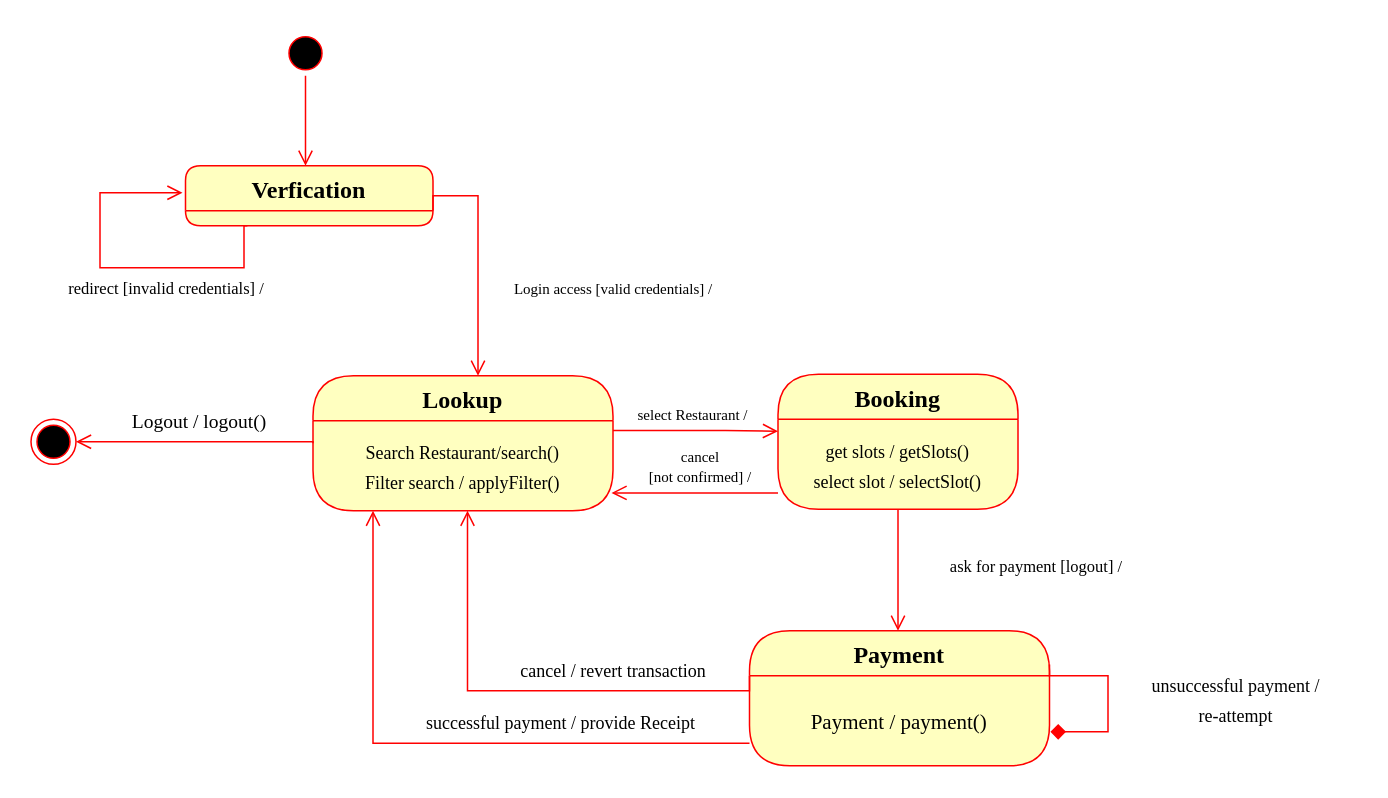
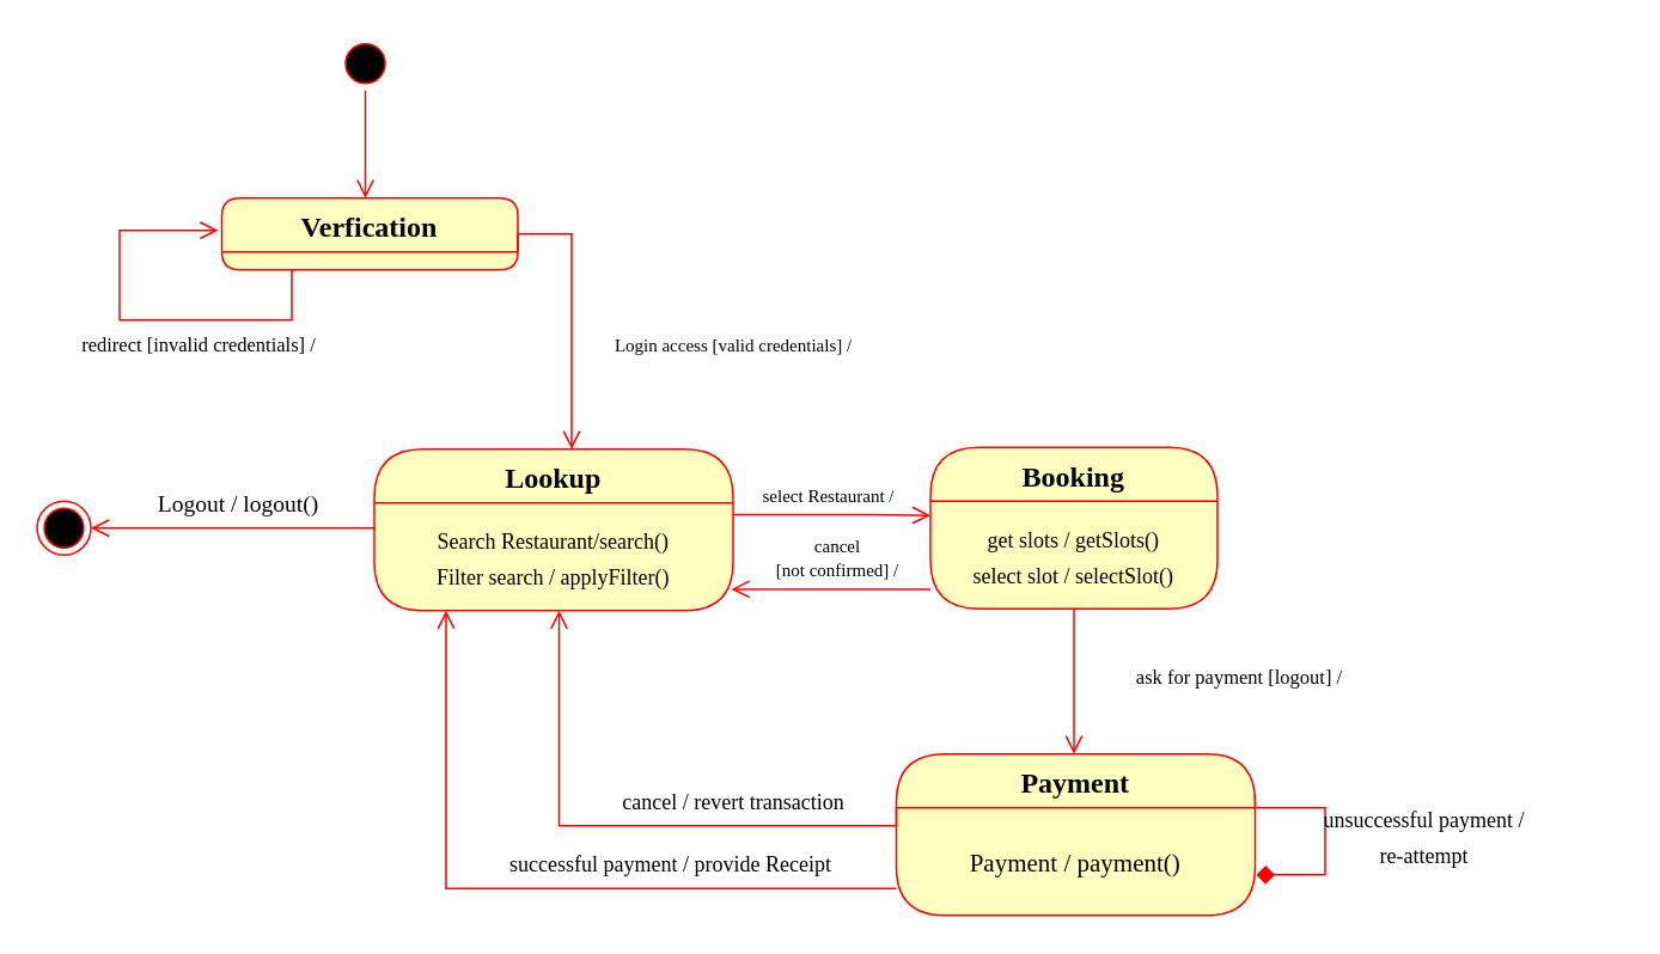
  <mxCell id="0" />
  <mxCell id="1" parent="0" />
  <mxCell id="2" value="&lt;font style=&quot;font-size: 10px&quot;&gt;[not confirmed] /&lt;/font&gt;" style="text;html=1;align=center;verticalAlign=middle;resizable=0;points=[];autosize=1;strokeColor=none;fillColor=none;fontSize=16;fontFamily=Verdana;" parent="1" vertex="1"><mxGeometry x="416" y="300" width="100" height="30" as="geometry" /></mxCell>
  <mxCell id="3" value="" style="ellipse;html=1;shape=startState;fillColor=#000000;strokeColor=#ff0000;fontSize=16;fontFamily=Verdana;" parent="1" vertex="1"><mxGeometry x="188" y="20" width="30" height="30" as="geometry" /></mxCell>
  <mxCell id="4" value="" style="edgeStyle=orthogonalEdgeStyle;html=1;verticalAlign=bottom;endArrow=open;endSize=8;strokeColor=#ff0000;rounded=0;fontSize=16;fontFamily=Verdana;" parent="1" source="3" edge="1"><mxGeometry relative="1" as="geometry"><mxPoint x="203" y="110" as="targetPoint" /></mxGeometry></mxCell>
  <mxCell id="5" value="Verfication" style="swimlane;fontStyle=1;align=center;verticalAlign=middle;childLayout=stackLayout;horizontal=1;startSize=30;horizontalStack=0;resizeParent=0;resizeLast=1;container=0;fontColor=#000000;collapsible=0;rounded=1;arcSize=30;strokeColor=#ff0000;fillColor=#ffffc0;swimlaneFillColor=#ffffc0;dropTarget=0;fontSize=16;fontFamily=Verdana;" parent="1" vertex="1"><mxGeometry x="123" y="110" width="165" height="40" as="geometry" /></mxCell>
  <mxCell id="6" value="" style="edgeStyle=orthogonalEdgeStyle;html=1;verticalAlign=bottom;endArrow=open;endSize=8;strokeColor=#ff0000;rounded=0;fontSize=16;fontFamily=Verdana;entryX=0;entryY=0.5;entryDx=0;entryDy=0;exitX=0.25;exitY=1;exitDx=0;exitDy=0;" parent="1" source="5" edge="1"><mxGeometry relative="1" as="geometry"><mxPoint x="121" y="128" as="targetPoint" /><mxPoint x="162" y="148" as="sourcePoint" /><Array as="points"><mxPoint x="162" y="150" /><mxPoint x="162" y="178" /><mxPoint x="66" y="178" /><mxPoint x="66" y="128" /></Array></mxGeometry></mxCell>
  <mxCell id="7" value="&lt;font style=&quot;font-size: 11px&quot;&gt;redirect [invalid credentials] /&lt;/font&gt;" style="text;html=1;align=center;verticalAlign=middle;resizable=0;points=[];autosize=1;strokeColor=none;fillColor=none;fontSize=16;fontFamily=Verdana;" parent="1" vertex="1"><mxGeometry x="20" y="175" width="180" height="30" as="geometry" /></mxCell>
  <mxCell id="8" value="" style="edgeStyle=orthogonalEdgeStyle;html=1;verticalAlign=bottom;endArrow=open;endSize=8;strokeColor=#ff0000;rounded=0;fontSize=16;fontFamily=Verdana;exitX=1;exitY=0.75;exitDx=0;exitDy=0;" parent="1" source="5" edge="1"><mxGeometry relative="1" as="geometry"><mxPoint x="318" y="250" as="targetPoint" /><mxPoint x="346.22" y="242" as="sourcePoint" /><Array as="points"><mxPoint x="288" y="130" /><mxPoint x="318" y="130" /><mxPoint x="318" y="240" /></Array></mxGeometry></mxCell>
  <mxCell id="9" value="Lookup" style="swimlane;fontStyle=1;align=center;verticalAlign=middle;childLayout=stackLayout;horizontal=1;startSize=30;horizontalStack=0;resizeParent=0;resizeLast=1;container=0;fontColor=#000000;collapsible=0;rounded=1;arcSize=30;strokeColor=#ff0000;fillColor=#ffffc0;swimlaneFillColor=#ffffc0;dropTarget=0;fontFamily=Verdana;fontSize=16;" parent="1" vertex="1"><mxGeometry x="208" y="250" width="200" height="90" as="geometry" /></mxCell>
  <mxCell id="10" value="&lt;font style=&quot;font-size: 12px&quot;&gt;Search Restaurant/search()&lt;br&gt;Filter search / applyFilter()&lt;br&gt;&lt;/font&gt;" style="text;html=1;strokeColor=none;fillColor=none;align=center;verticalAlign=middle;spacingLeft=4;spacingRight=4;whiteSpace=wrap;overflow=hidden;rotatable=0;fontColor=#000000;fontFamily=Verdana;fontSize=16;" parent="9" vertex="1"><mxGeometry y="30" width="200" height="60" as="geometry" /></mxCell>
  <mxCell id="11" value="" style="edgeStyle=orthogonalEdgeStyle;html=1;verticalAlign=bottom;endArrow=open;endSize=8;strokeColor=#ff0000;rounded=0;fontFamily=Verdana;fontSize=16;exitX=1;exitY=0.25;exitDx=0;exitDy=0;" parent="1" edge="1"><mxGeometry relative="1" as="geometry"><mxPoint x="518" y="287" as="targetPoint" /><mxPoint x="408" y="286.5" as="sourcePoint" /><Array as="points"><mxPoint x="483" y="287" /></Array></mxGeometry></mxCell>
  <mxCell id="12" value="Booking" style="swimlane;fontStyle=1;align=center;verticalAlign=middle;childLayout=stackLayout;horizontal=1;startSize=30;horizontalStack=0;resizeParent=0;resizeLast=1;container=0;fontColor=#000000;collapsible=0;rounded=1;arcSize=30;strokeColor=#ff0000;fillColor=#ffffc0;swimlaneFillColor=#ffffc0;dropTarget=0;fontFamily=Verdana;fontSize=16;" parent="1" vertex="1"><mxGeometry x="518" y="249" width="160" height="90" as="geometry" /></mxCell>
  <mxCell id="13" value="&lt;font style=&quot;font-size: 12px&quot;&gt;get slots / getSlots()&lt;br&gt;select slot / selectSlot()&lt;/font&gt;" style="text;html=1;strokeColor=none;fillColor=none;align=center;verticalAlign=middle;spacingLeft=4;spacingRight=4;whiteSpace=wrap;overflow=hidden;rotatable=0;fontColor=#000000;fontFamily=Verdana;fontSize=16;" parent="12" vertex="1"><mxGeometry y="30" width="160" height="60" as="geometry" /></mxCell>
  <mxCell id="14" value="" style="edgeStyle=orthogonalEdgeStyle;html=1;verticalAlign=bottom;endArrow=open;endSize=8;strokeColor=#ff0000;rounded=0;fontFamily=Verdana;fontSize=16;" parent="1" source="12" edge="1"><mxGeometry relative="1" as="geometry"><mxPoint x="598" y="420" as="targetPoint" /></mxGeometry></mxCell>
  <mxCell id="15" value="&lt;font style=&quot;font-size: 10px&quot;&gt;select Restaurant /&lt;/font&gt;" style="text;html=1;align=center;verticalAlign=middle;resizable=0;points=[];autosize=1;strokeColor=none;fillColor=none;fontSize=16;fontFamily=Verdana;" parent="1" vertex="1"><mxGeometry x="406" y="259" width="110" height="30" as="geometry" /></mxCell>
  <mxCell id="16" value="&lt;font style=&quot;font-size: 10px&quot;&gt;Login access [valid credentials] /&lt;/font&gt;" style="text;html=1;align=center;verticalAlign=middle;resizable=0;points=[];autosize=1;strokeColor=none;fillColor=none;fontSize=16;fontFamily=Verdana;" parent="1" vertex="1"><mxGeometry x="318" y="175" width="180" height="30" as="geometry" /></mxCell>
  <mxCell id="17" value="&lt;font style=&quot;font-size: 11px&quot;&gt;ask for payment [logout] /&lt;/font&gt;" style="text;html=1;align=center;verticalAlign=middle;resizable=0;points=[];autosize=1;strokeColor=none;fillColor=none;fontSize=16;fontFamily=Verdana;" parent="1" vertex="1"><mxGeometry x="600" y="360" width="180" height="30" as="geometry" /></mxCell>
  <mxCell id="18" value="" style="edgeStyle=orthogonalEdgeStyle;html=1;verticalAlign=bottom;endArrow=open;endSize=8;strokeColor=#ff0000;rounded=0;fontFamily=Verdana;fontSize=16;" parent="1" source="13" edge="1"><mxGeometry relative="1" as="geometry"><mxPoint x="407" y="328.1" as="targetPoint" /><mxPoint x="516.04" y="328.14" as="sourcePoint" /><Array as="points"><mxPoint x="457" y="328" /></Array></mxGeometry></mxCell>
  <mxCell id="19" value="&lt;blockquote style=&quot;margin: 0 0 0 40px ; border: none ; padding: 0px&quot;&gt;&lt;/blockquote&gt;&lt;font style=&quot;font-size: 10px&quot;&gt;cancel&lt;/font&gt;" style="text;html=1;align=center;verticalAlign=middle;resizable=0;points=[];autosize=1;strokeColor=none;fillColor=none;fontSize=16;fontFamily=Verdana;" parent="1" vertex="1"><mxGeometry x="436" y="287" width="60" height="30" as="geometry" /></mxCell>
  <mxCell id="20" value="Payment" style="swimlane;fontStyle=1;align=center;verticalAlign=middle;childLayout=stackLayout;horizontal=1;startSize=30;horizontalStack=0;resizeParent=0;resizeLast=1;container=0;fontColor=#000000;collapsible=0;rounded=1;arcSize=30;strokeColor=#ff0000;fillColor=#ffffc0;swimlaneFillColor=#ffffc0;dropTarget=0;fontFamily=Verdana;fontSize=16;" parent="1" vertex="1"><mxGeometry x="499" y="420" width="200" height="90" as="geometry" /></mxCell>
  <mxCell id="21" value="&lt;font style=&quot;font-size: 14px&quot;&gt;Payment / payment()&lt;/font&gt;" style="text;html=1;strokeColor=none;fillColor=none;align=center;verticalAlign=middle;spacingLeft=4;spacingRight=4;whiteSpace=wrap;overflow=hidden;rotatable=0;fontColor=#000000;fontFamily=Verdana;fontSize=16;" parent="20" vertex="1"><mxGeometry y="30" width="200" height="60" as="geometry" /></mxCell>
  <mxCell id="22" value="" style="edgeStyle=orthogonalEdgeStyle;html=1;verticalAlign=bottom;endArrow=diamond;endSize=8;strokeColor=#ff0000;rounded=0;fontFamily=Verdana;fontSize=16;exitX=1;exitY=0.25;exitDx=0;exitDy=0;entryX=1.003;entryY=0.623;entryDx=0;entryDy=0;entryPerimeter=0;" parent="20" source="20" target="21" edge="1"><mxGeometry relative="1" as="geometry"><mxPoint x="110" y="180" as="targetPoint" /><mxPoint x="110" y="100" as="sourcePoint" /><Array as="points"><mxPoint x="200" y="30" /><mxPoint x="239" y="30" /><mxPoint x="239" y="67" /><mxPoint x="201" y="67" /></Array></mxGeometry></mxCell>
  <mxCell id="23" value="" style="edgeStyle=orthogonalEdgeStyle;html=1;verticalAlign=bottom;endArrow=open;endSize=8;strokeColor=#ff0000;rounded=0;fontFamily=Verdana;fontSize=16;exitX=0;exitY=0.75;exitDx=0;exitDy=0;entryX=0.2;entryY=1;entryDx=0;entryDy=0;entryPerimeter=0;" parent="1" source="21" target="10" edge="1"><mxGeometry relative="1" as="geometry"><mxPoint x="206.72" y="510" as="targetPoint" /><Array as="points"><mxPoint x="248" y="495" /></Array></mxGeometry></mxCell>
  <mxCell id="24" value="" style="edgeStyle=orthogonalEdgeStyle;html=1;verticalAlign=bottom;endArrow=open;endSize=8;strokeColor=#ff0000;rounded=0;fontFamily=Verdana;fontSize=16;exitX=0;exitY=0;exitDx=0;exitDy=0;" parent="1" source="21" edge="1"><mxGeometry relative="1" as="geometry"><mxPoint x="311" y="340" as="targetPoint" /><mxPoint x="497" y="471.18" as="sourcePoint" /><Array as="points"><mxPoint x="499" y="460" /><mxPoint x="311" y="460" /></Array></mxGeometry></mxCell>
  <mxCell id="25" value="&lt;font style=&quot;font-size: 12px&quot;&gt;cancel / revert transaction&lt;/font&gt;" style="text;html=1;align=center;verticalAlign=middle;resizable=0;points=[];autosize=1;strokeColor=none;fillColor=none;fontSize=16;fontFamily=Verdana;" parent="1" vertex="1"><mxGeometry x="323" y="430" width="170" height="30" as="geometry" /></mxCell>
- <mxCell id="26" value="&lt;font style=&quot;font-size: 12px&quot;&gt;unsuccessful payment / &lt;br&gt;re-attempt&lt;/font&gt;" style="text;html=1;align=center;verticalAlign=middle;resizable=0;points=[];autosize=1;strokeColor=none;fillColor=none;fontSize=16;fontFamily=Verdana;" parent="1" vertex="1"><mxGeometry x="743" y="440" width="160" height="50" as="geometry" /></mxCell>
+ <mxCell id="26" value="&lt;font style=&quot;font-size: 12px&quot;&gt;unsuccessful payment / &lt;br&gt;re-attempt&lt;/font&gt;" style="text;html=1;align=center;verticalAlign=middle;resizable=0;points=[];autosize=1;strokeColor=none;fillColor=none;fontSize=16;fontFamily=Verdana;" parent="1" vertex="1"><mxGeometry x="713" y="440" width="160" height="50" as="geometry" /></mxCell>
  <mxCell id="27" value="&lt;font style=&quot;font-size: 12px&quot;&gt;successful payment / provide Receipt&lt;/font&gt;" style="text;html=1;align=center;verticalAlign=middle;resizable=0;points=[];autosize=1;strokeColor=none;fillColor=none;fontSize=16;fontFamily=Verdana;" parent="1" vertex="1"><mxGeometry x="253" y="465" width="240" height="30" as="geometry" /></mxCell>
  <mxCell id="28" value="" style="edgeStyle=orthogonalEdgeStyle;html=1;verticalAlign=bottom;endArrow=open;endSize=8;strokeColor=#ff0000;rounded=0;fontFamily=Verdana;fontSize=16;exitX=0;exitY=0.75;exitDx=0;exitDy=0;entryX=1;entryY=0.5;entryDx=0;entryDy=0;" parent="1" target="29" edge="1"><mxGeometry relative="1" as="geometry"><mxPoint x="137" y="266" as="targetPoint" /><mxPoint x="208" y="295" as="sourcePoint" /><Array as="points"><mxPoint x="208" y="294" /></Array></mxGeometry></mxCell>
  <mxCell id="29" value="" style="ellipse;html=1;shape=endState;fillColor=#000000;strokeColor=#ff0000;fontFamily=Verdana;fontSize=16;" parent="1" vertex="1"><mxGeometry x="20" y="279" width="30" height="30" as="geometry" /></mxCell>
  <mxCell id="30" value="&lt;font style=&quot;font-size: 13px&quot;&gt;Logout / logout()&lt;/font&gt;" style="text;html=1;align=center;verticalAlign=middle;resizable=0;points=[];autosize=1;strokeColor=none;fillColor=none;fontSize=16;fontFamily=Verdana;" parent="1" vertex="1"><mxGeometry x="67" y="269" width="130" height="20" as="geometry" /></mxCell>
